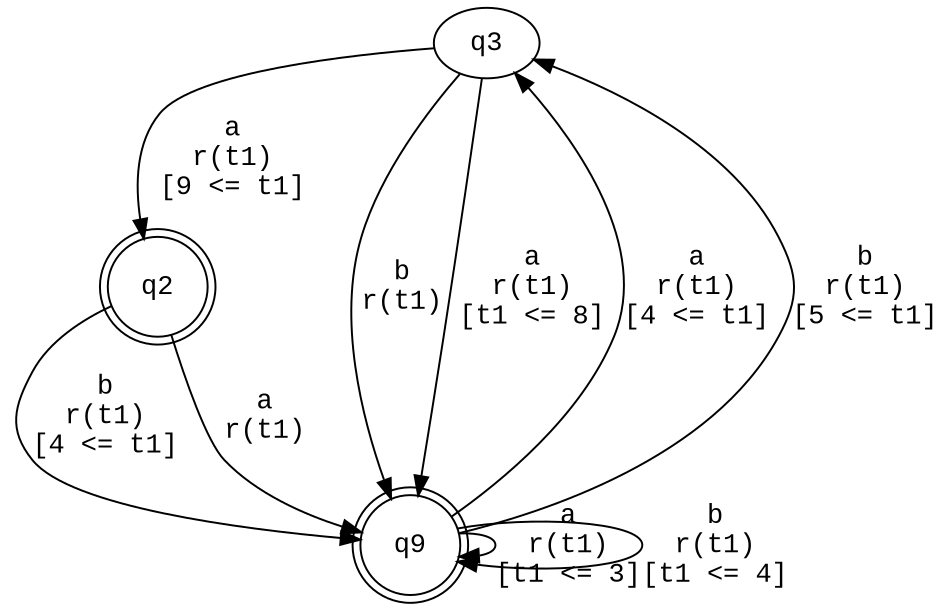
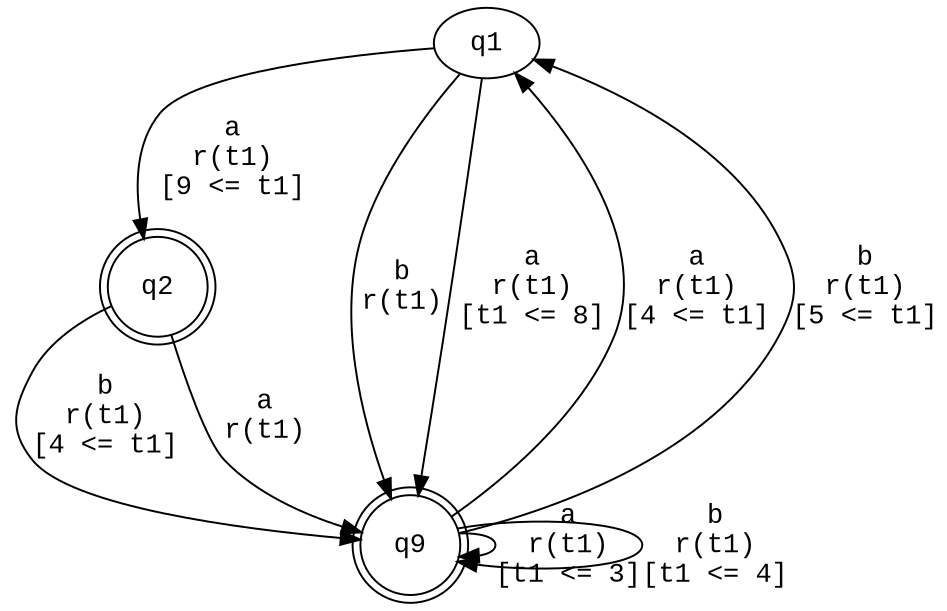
  digraph {
    fontname="Liberation Mono"
    node [fontname="Liberation Mono" shape=doublecircle]
    edge [fontname="Liberation Mono"]
-   n1 [label=q3 shape=""]
+   n1 [label=q1 shape=""]
    n2 [label=q2]
    n3 [label=q9]
    n1 -> n2 [label="a\nr(t1)\n[9 <= t1]"]
    n1 -> n3 [label="b\nr(t1)\n"]
    n1 -> n3 [label="a\nr(t1)\n[t1 <= 8]"]
    n2 -> n3 [label="b\nr(t1)\n[4 <= t1]"]
    n2 -> n3 [label="a\nr(t1)\n"]
    n3 -> n1 [label="a\nr(t1)\n[4 <= t1]"]
    n3 -> n1 [label="b\nr(t1)\n[5 <= t1]"]
    n3 -> n3 [label="a\nr(t1)\n[t1 <= 3]"]
    n3 -> n3 [label="b\nr(t1)\n[t1 <= 4]"]
  }
